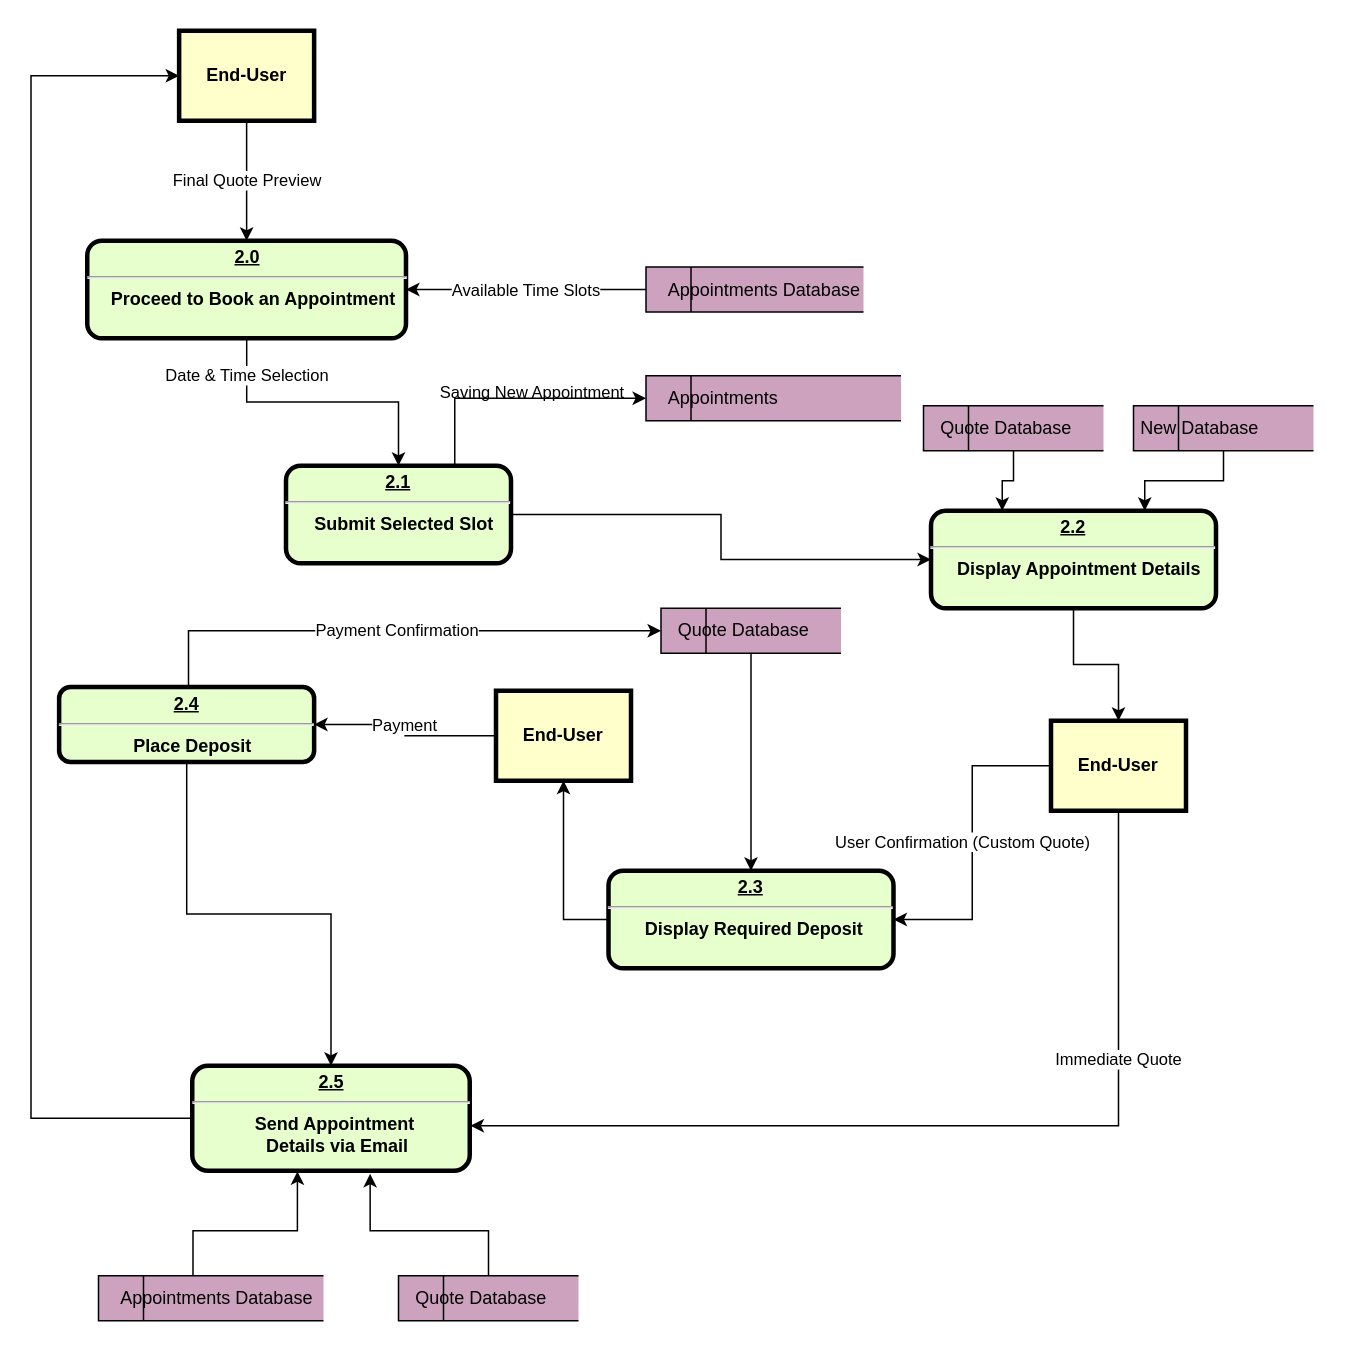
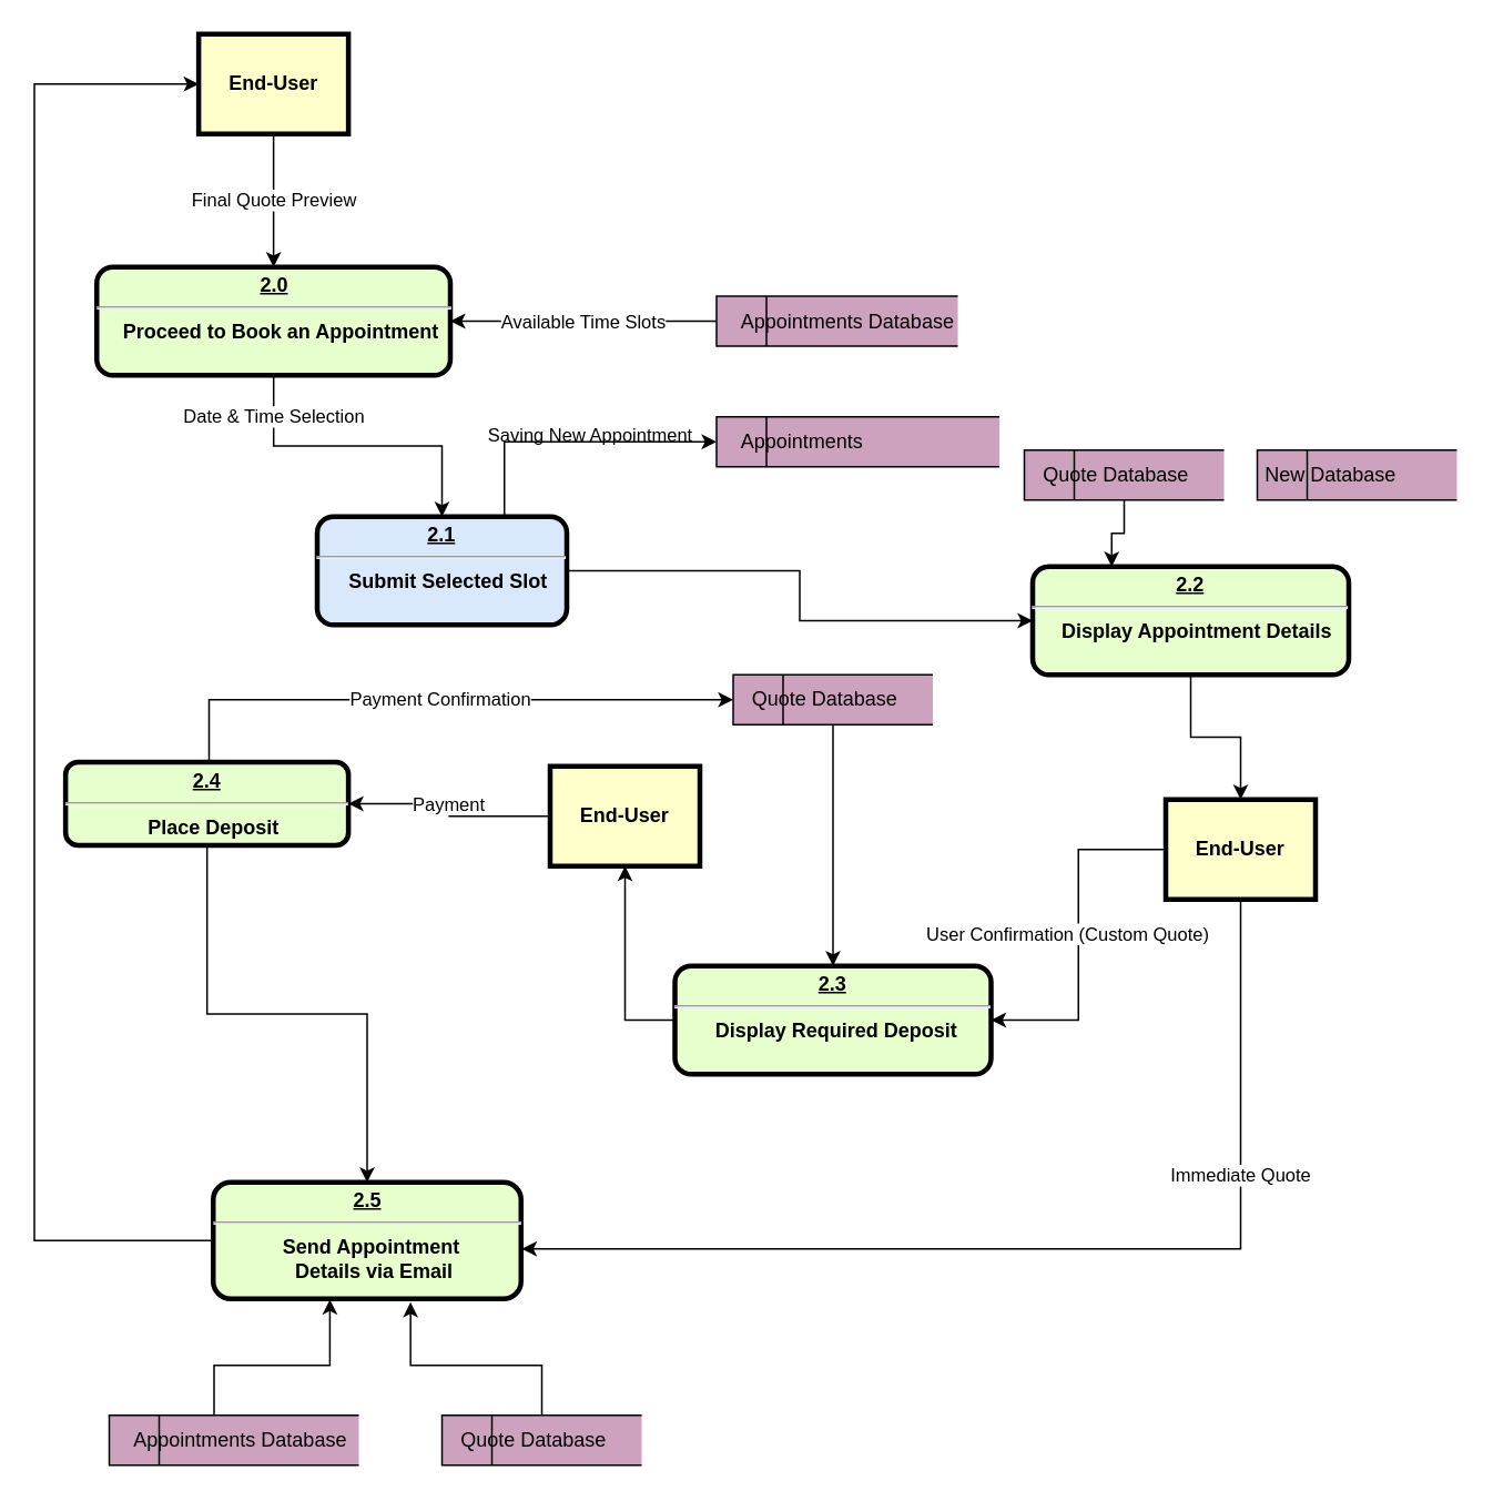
  <mxCell id="0" />
  <mxCell id="1" parent="0" />
  <mxCell id="2" value="Date &amp;amp; Time Selection" style="edgeStyle=orthogonalEdgeStyle;rounded=0;orthogonalLoop=1;jettySize=auto;html=1;entryX=0.5;entryY=0;entryDx=0;entryDy=0;" parent="1" source="3" target="10" edge="1"><mxGeometry x="-0.733" relative="1" as="geometry"><mxPoint as="offset" /></mxGeometry></mxCell>
  <mxCell id="3" value="&lt;p style=&quot;margin: 0px; margin-top: 4px; text-align: center; text-decoration: underline;&quot;&gt;&lt;strong&gt;2.0&lt;/strong&gt;&lt;/p&gt;&lt;hr&gt;&lt;p style=&quot;margin: 0px; margin-left: 8px;&quot;&gt;Proceed to Book an Appointment&lt;/p&gt;" style="verticalAlign=middle;align=center;overflow=fill;fontSize=12;fontFamily=Helvetica;html=1;rounded=1;fontStyle=1;strokeWidth=3;fillColor=#E6FFCC" parent="1" vertex="1"><mxGeometry x="57.5" y="160" width="212.5" height="65" as="geometry" /></mxCell>
  <mxCell id="4" value="Available Time Slots" style="edgeStyle=orthogonalEdgeStyle;rounded=0;orthogonalLoop=1;jettySize=auto;html=1;entryX=1;entryY=0.5;entryDx=0;entryDy=0;" parent="1" source="5" target="3" edge="1"><mxGeometry relative="1" as="geometry" /></mxCell>
  <mxCell id="5" value="&lt;span style=&quot;white-space: pre;&quot;&gt; &lt;span style=&quot;white-space: pre;&quot;&gt; &lt;/span&gt;&lt;/span&gt;&amp;nbsp;Appointments Database" style="html=1;dashed=0;whitespace=wrap;shape=mxgraph.dfd.dataStoreID;align=left;spacingLeft=3;points=[[0,0],[0.5,0],[1,0],[0,0.5],[1,0.5],[0,1],[0.5,1],[1,1]];fillColor=#CDA2BE;" parent="1" vertex="1"><mxGeometry x="430" y="177.5" width="145" height="30" as="geometry" /></mxCell>
  <mxCell id="6" value="Final Quote Preview" style="edgeStyle=orthogonalEdgeStyle;rounded=0;orthogonalLoop=1;jettySize=auto;html=1;entryX=0.5;entryY=0;entryDx=0;entryDy=0;" parent="1" source="7" target="3" edge="1"><mxGeometry relative="1" as="geometry" /></mxCell>
  <mxCell id="7" value="End-User" style="whiteSpace=wrap;align=center;verticalAlign=middle;fontStyle=1;strokeWidth=3;fillColor=#FFFFCC" parent="1" vertex="1"><mxGeometry x="118.75" y="20" width="90" height="60" as="geometry" /></mxCell>
  <mxCell id="8" value="Saving New Appointment" style="edgeStyle=orthogonalEdgeStyle;rounded=0;orthogonalLoop=1;jettySize=auto;html=1;entryX=0;entryY=0.5;entryDx=0;entryDy=0;" parent="1" source="10" target="13" edge="1"><mxGeometry x="-0.912" y="82" relative="1" as="geometry"><mxPoint as="offset" /></mxGeometry></mxCell>
  <mxCell id="9" style="edgeStyle=orthogonalEdgeStyle;rounded=0;orthogonalLoop=1;jettySize=auto;html=1;entryX=0;entryY=0.5;entryDx=0;entryDy=0;exitX=0.75;exitY=0;exitDx=0;exitDy=0;" edge="1" parent="1" source="10" target="11"><mxGeometry relative="1" as="geometry" /></mxCell>
- <mxCell id="10" value="&lt;p style=&quot;margin: 0px; margin-top: 4px; text-align: center; text-decoration: underline;&quot;&gt;&lt;strong&gt;2.1&lt;/strong&gt;&lt;/p&gt;&lt;hr&gt;&lt;p style=&quot;margin: 0px; margin-left: 8px;&quot;&gt;Submit Selected Slot&lt;/p&gt;" style="verticalAlign=middle;align=center;overflow=fill;fontSize=12;fontFamily=Helvetica;html=1;rounded=1;fontStyle=1;strokeWidth=3;fillColor=#E6FFCC" parent="1" vertex="1"><mxGeometry x="190" y="310" width="150" height="65" as="geometry" /></mxCell>
+ <mxCell id="10" value="&lt;p style=&quot;margin: 0px; margin-top: 4px; text-align: center; text-decoration: underline;&quot;&gt;&lt;strong&gt;2.1&lt;/strong&gt;&lt;/p&gt;&lt;hr&gt;&lt;p style=&quot;margin: 0px; margin-left: 8px;&quot;&gt;Submit Selected Slot&lt;/p&gt;" style="verticalAlign=middle;align=center;overflow=fill;fontSize=12;fontFamily=Helvetica;html=1;rounded=1;fontStyle=1;strokeWidth=3;fillColor=#dae8fc;" parent="1" vertex="1"><mxGeometry x="190" y="310" width="150" height="65" as="geometry" /></mxCell>
  <mxCell id="11" value="&lt;span style=&quot;white-space: pre;&quot;&gt; &lt;span style=&quot;white-space: pre;&quot;&gt; &lt;/span&gt;&lt;/span&gt;&amp;nbsp;Appointments" style="html=1;dashed=0;whitespace=wrap;shape=mxgraph.dfd.dataStoreID;align=left;spacingLeft=3;points=[[0,0],[0.5,0],[1,0],[0,0.5],[1,0.5],[0,1],[0.5,1],[1,1]];fillColor=#CDA2BE;" parent="1" vertex="1"><mxGeometry x="430" y="250" width="170" height="30" as="geometry" /></mxCell>
  <mxCell id="12" style="edgeStyle=orthogonalEdgeStyle;rounded=0;orthogonalLoop=1;jettySize=auto;html=1;entryX=0.5;entryY=0;entryDx=0;entryDy=0;exitX=0.5;exitY=1;exitDx=0;exitDy=0;" parent="1" source="13" target="25" edge="1"><mxGeometry relative="1" as="geometry" /></mxCell>
  <mxCell id="13" value="&lt;p style=&quot;margin: 0px; margin-top: 4px; text-align: center; text-decoration: underline;&quot;&gt;&lt;strong&gt;2.2&lt;/strong&gt;&lt;/p&gt;&lt;hr&gt;&lt;p style=&quot;margin: 0px; margin-left: 8px;&quot;&gt;Display Appointment Details&lt;/p&gt;" style="verticalAlign=middle;align=center;overflow=fill;fontSize=12;fontFamily=Helvetica;html=1;rounded=1;fontStyle=1;strokeWidth=3;fillColor=#E6FFCC" parent="1" vertex="1"><mxGeometry x="620" y="340" width="190" height="65" as="geometry" /></mxCell>
  <mxCell id="14" style="edgeStyle=orthogonalEdgeStyle;rounded=0;orthogonalLoop=1;jettySize=auto;html=1;entryX=0.5;entryY=1;entryDx=0;entryDy=0;exitX=0;exitY=0.5;exitDx=0;exitDy=0;" parent="1" source="15" target="17" edge="1"><mxGeometry relative="1" as="geometry" /></mxCell>
  <mxCell id="15" value="&lt;p style=&quot;margin: 0px; margin-top: 4px; text-align: center; text-decoration: underline;&quot;&gt;&lt;strong&gt;2.3&lt;/strong&gt;&lt;/p&gt;&lt;hr&gt;&lt;p style=&quot;margin: 0px; margin-left: 8px;&quot;&gt;Display Required Deposit&amp;nbsp;&lt;/p&gt;" style="verticalAlign=middle;align=center;overflow=fill;fontSize=12;fontFamily=Helvetica;html=1;rounded=1;fontStyle=1;strokeWidth=3;fillColor=#E6FFCC" parent="1" vertex="1"><mxGeometry x="405" y="580" width="190" height="65" as="geometry" /></mxCell>
  <mxCell id="16" value="Payment" style="edgeStyle=orthogonalEdgeStyle;rounded=0;orthogonalLoop=1;jettySize=auto;html=1;entryX=1;entryY=0.5;entryDx=0;entryDy=0;exitX=0;exitY=0.5;exitDx=0;exitDy=0;" parent="1" source="17" target="20" edge="1"><mxGeometry x="0.072" relative="1" as="geometry"><mxPoint x="461" y="507.5" as="sourcePoint" /><mxPoint x="281" y="507.5" as="targetPoint" /><mxPoint as="offset" /></mxGeometry></mxCell>
  <mxCell id="17" value="End-User" style="whiteSpace=wrap;align=center;verticalAlign=middle;fontStyle=1;strokeWidth=3;fillColor=#FFFFCC" parent="1" vertex="1"><mxGeometry x="330" y="460" width="90" height="60" as="geometry" /></mxCell>
  <mxCell id="18" style="edgeStyle=orthogonalEdgeStyle;rounded=0;orthogonalLoop=1;jettySize=auto;html=1;entryX=0.5;entryY=0;entryDx=0;entryDy=0;" edge="1" parent="1" source="20" target="22"><mxGeometry relative="1" as="geometry" /></mxCell>
  <mxCell id="19" value="Payment Confirmation" style="edgeStyle=orthogonalEdgeStyle;rounded=0;orthogonalLoop=1;jettySize=auto;html=1;entryX=0;entryY=0.5;entryDx=0;entryDy=0;" edge="1" parent="1" source="20" target="27"><mxGeometry relative="1" as="geometry"><Array as="points"><mxPoint x="125" y="420" /></Array></mxGeometry></mxCell>
  <mxCell id="20" value="&lt;p style=&quot;margin: 0px; margin-top: 4px; text-align: center; text-decoration: underline;&quot;&gt;&lt;strong&gt;2.4&lt;/strong&gt;&lt;/p&gt;&lt;hr&gt;&lt;p style=&quot;margin: 0px; margin-left: 8px;&quot;&gt;Place Deposit&lt;/p&gt;" style="verticalAlign=middle;align=center;overflow=fill;fontSize=12;fontFamily=Helvetica;html=1;rounded=1;fontStyle=1;strokeWidth=3;fillColor=#E6FFCC" parent="1" vertex="1"><mxGeometry x="38.75" y="457.5" width="170" height="50" as="geometry" /></mxCell>
  <mxCell id="21" style="edgeStyle=orthogonalEdgeStyle;rounded=0;orthogonalLoop=1;jettySize=auto;html=1;entryX=0;entryY=0.5;entryDx=0;entryDy=0;exitX=0;exitY=0.5;exitDx=0;exitDy=0;" parent="1" source="22" target="7" edge="1"><mxGeometry relative="1" as="geometry"><Array as="points"><mxPoint x="20" y="745" /><mxPoint x="20" y="50" /></Array></mxGeometry></mxCell>
  <mxCell id="22" value="&lt;p style=&quot;margin: 0px; margin-top: 4px; text-align: center; text-decoration: underline;&quot;&gt;&lt;strong&gt;2.5&lt;/strong&gt;&lt;/p&gt;&lt;hr&gt;&lt;p style=&quot;margin: 0px; margin-left: 8px;&quot;&gt;Send Appointment&amp;nbsp;&lt;/p&gt;&lt;p style=&quot;margin: 0px; margin-left: 8px;&quot;&gt;Details via Email&lt;/p&gt;" style="verticalAlign=middle;align=center;overflow=fill;fontSize=12;fontFamily=Helvetica;html=1;rounded=1;fontStyle=1;strokeWidth=3;fillColor=#E6FFCC" parent="1" vertex="1"><mxGeometry x="127.5" y="710" width="185" height="70" as="geometry" /></mxCell>
  <mxCell id="23" value="User Confirmation (Custom Quote)" style="edgeStyle=orthogonalEdgeStyle;rounded=0;orthogonalLoop=1;jettySize=auto;html=1;entryX=1;entryY=0.5;entryDx=0;entryDy=0;" parent="1" source="25" target="15" edge="1"><mxGeometry x="-0.012" y="-7" relative="1" as="geometry"><mxPoint as="offset" /></mxGeometry></mxCell>
  <mxCell id="24" value="Immediate Quote" style="edgeStyle=orthogonalEdgeStyle;rounded=0;orthogonalLoop=1;jettySize=auto;html=1;" parent="1" source="25" edge="1"><mxGeometry x="-0.484" relative="1" as="geometry"><Array as="points"><mxPoint x="745" y="750" /></Array><mxPoint as="offset" /><mxPoint x="313" y="750" as="targetPoint" /></mxGeometry></mxCell>
  <mxCell id="25" value="End-User" style="whiteSpace=wrap;align=center;verticalAlign=middle;fontStyle=1;strokeWidth=3;fillColor=#FFFFCC" parent="1" vertex="1"><mxGeometry x="700" y="480" width="90" height="60" as="geometry" /></mxCell>
  <mxCell id="26" style="edgeStyle=orthogonalEdgeStyle;rounded=0;orthogonalLoop=1;jettySize=auto;html=1;" parent="1" source="27" target="15" edge="1"><mxGeometry relative="1" as="geometry" /></mxCell>
  <mxCell id="27" value="&lt;span style=&quot;white-space: pre;&quot;&gt;&lt;span style=&quot;white-space: pre;&quot;&gt; &lt;/span&gt; Quote Database&lt;/span&gt;" style="html=1;dashed=0;whitespace=wrap;shape=mxgraph.dfd.dataStoreID;align=left;spacingLeft=3;points=[[0,0],[0.5,0],[1,0],[0,0.5],[1,0.5],[0,1],[0.5,1],[1,1]];fillColor=#CDA2BE;" parent="1" vertex="1"><mxGeometry x="440" y="405" width="120" height="30" as="geometry" /></mxCell>
  <mxCell id="28" style="edgeStyle=orthogonalEdgeStyle;rounded=0;orthogonalLoop=1;jettySize=auto;html=1;entryX=0.379;entryY=1.006;entryDx=0;entryDy=0;entryPerimeter=0;" parent="1" source="29" target="22" edge="1"><mxGeometry relative="1" as="geometry"><Array as="points"><mxPoint x="128" y="820" /><mxPoint x="198" y="820" /></Array></mxGeometry></mxCell>
  <mxCell id="29" value="&lt;span style=&quot;white-space: pre;&quot;&gt; &lt;span style=&quot;white-space: pre;&quot;&gt; &lt;/span&gt;&lt;/span&gt;&amp;nbsp;Appointments Database" style="html=1;dashed=0;whitespace=wrap;shape=mxgraph.dfd.dataStoreID;align=left;spacingLeft=3;points=[[0,0],[0.5,0],[1,0],[0,0.5],[1,0.5],[0,1],[0.5,1],[1,1]];fillColor=#CDA2BE;" parent="1" vertex="1"><mxGeometry x="65" y="850" width="150" height="30" as="geometry" /></mxCell>
  <mxCell id="30" style="edgeStyle=orthogonalEdgeStyle;rounded=0;orthogonalLoop=1;jettySize=auto;html=1;entryX=0.641;entryY=1.029;entryDx=0;entryDy=0;entryPerimeter=0;" parent="1" source="31" target="22" edge="1"><mxGeometry relative="1" as="geometry"><Array as="points"><mxPoint x="325" y="820" /><mxPoint x="246" y="820" /></Array></mxGeometry></mxCell>
  <mxCell id="31" value="&lt;span style=&quot;white-space: pre;&quot;&gt;&lt;span style=&quot;white-space: pre;&quot;&gt; &lt;/span&gt; Quote Database&lt;/span&gt;" style="html=1;dashed=0;whitespace=wrap;shape=mxgraph.dfd.dataStoreID;align=left;spacingLeft=3;points=[[0,0],[0.5,0],[1,0],[0,0.5],[1,0.5],[0,1],[0.5,1],[1,1]];fillColor=#CDA2BE;" parent="1" vertex="1"><mxGeometry x="265" y="850" width="120" height="30" as="geometry" /></mxCell>
  <mxCell id="32" style="edgeStyle=orthogonalEdgeStyle;rounded=0;orthogonalLoop=1;jettySize=auto;html=1;entryX=0.25;entryY=0;entryDx=0;entryDy=0;" edge="1" parent="1" source="33" target="13"><mxGeometry relative="1" as="geometry" /></mxCell>
  <mxCell id="33" value="&lt;span style=&quot;white-space: pre;&quot;&gt;&lt;span style=&quot;white-space: pre;&quot;&gt; &lt;/span&gt; Quote Database&lt;/span&gt;" style="html=1;dashed=0;whitespace=wrap;shape=mxgraph.dfd.dataStoreID;align=left;spacingLeft=3;points=[[0,0],[0.5,0],[1,0],[0,0.5],[1,0.5],[0,1],[0.5,1],[1,1]];fillColor=#CDA2BE;" vertex="1" parent="1"><mxGeometry x="615" y="270" width="120" height="30" as="geometry" /></mxCell>
- <mxCell id="34" style="edgeStyle=orthogonalEdgeStyle;rounded=0;orthogonalLoop=1;jettySize=auto;html=1;entryX=0.75;entryY=0;entryDx=0;entryDy=0;" edge="1" parent="1" source="35" target="13"><mxGeometry relative="1" as="geometry" /></mxCell>
  <mxCell id="35" value="&lt;span style=&quot;white-space: pre;&quot;&gt;New Database&lt;/span&gt;" style="html=1;dashed=0;whitespace=wrap;shape=mxgraph.dfd.dataStoreID;align=left;spacingLeft=3;points=[[0,0],[0.5,0],[1,0],[0,0.5],[1,0.5],[0,1],[0.5,1],[1,1]];fillColor=#CDA2BE;" vertex="1" parent="1"><mxGeometry x="755" y="270" width="120" height="30" as="geometry" /></mxCell>
